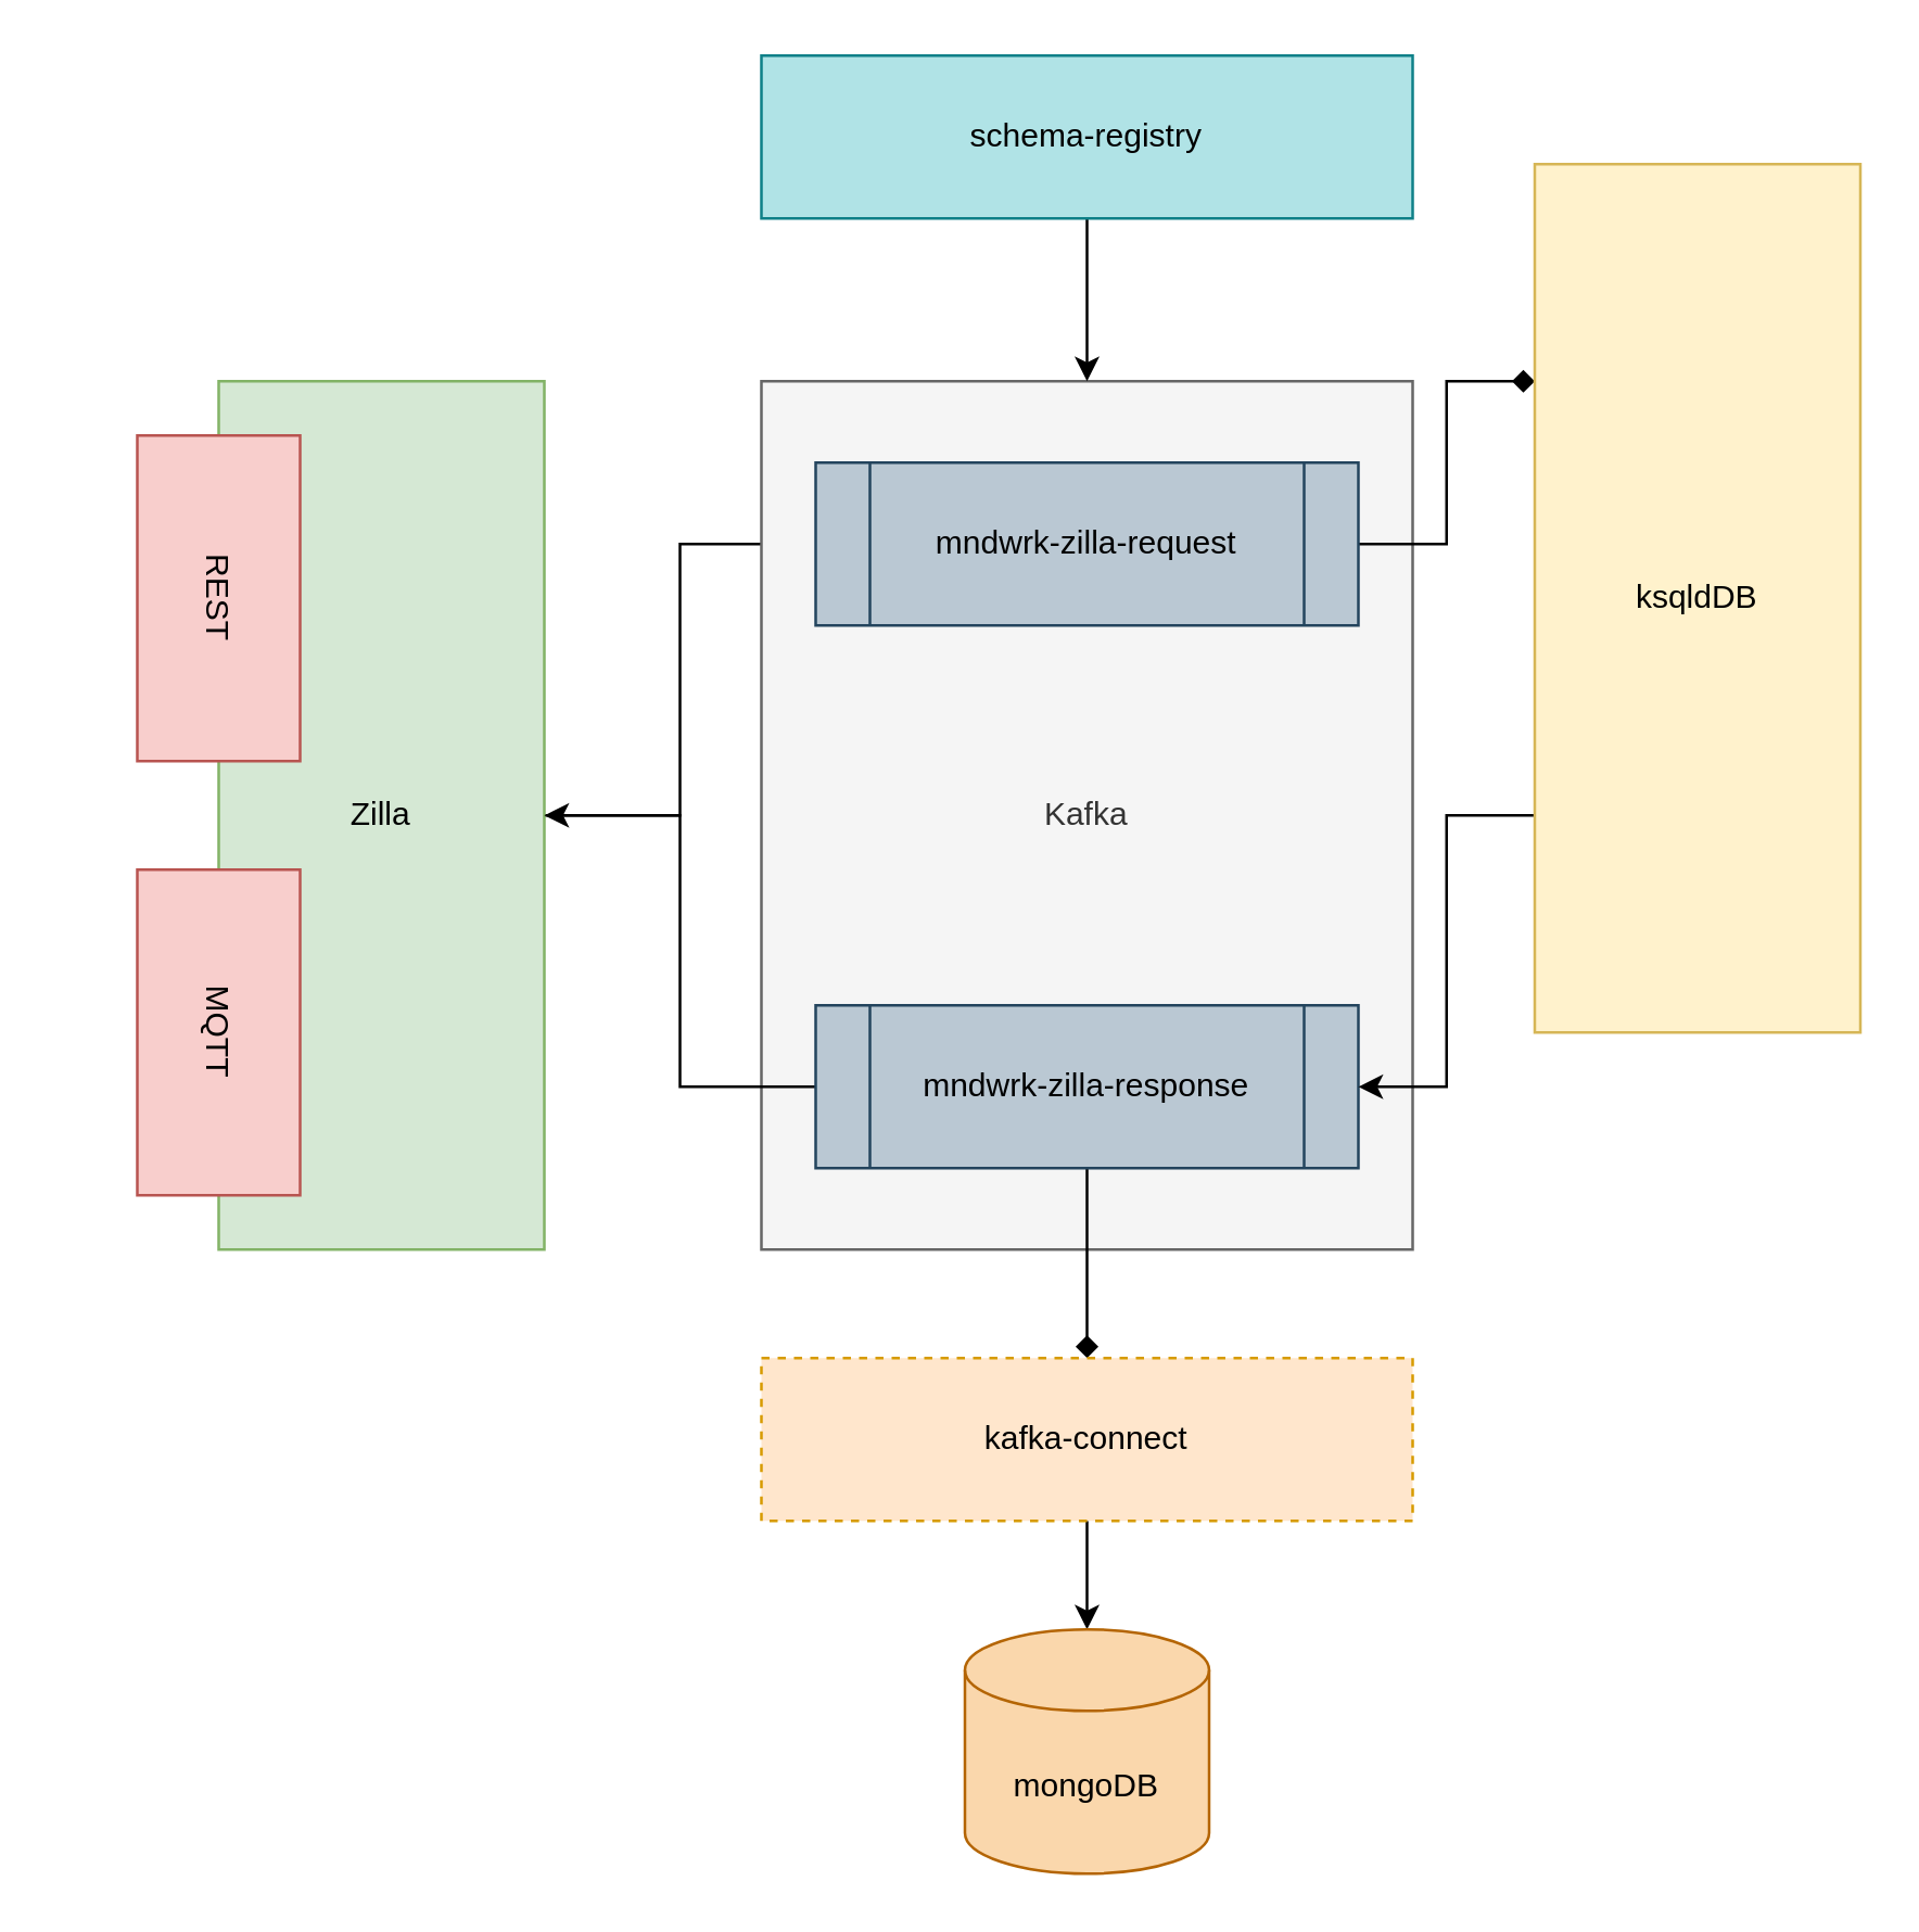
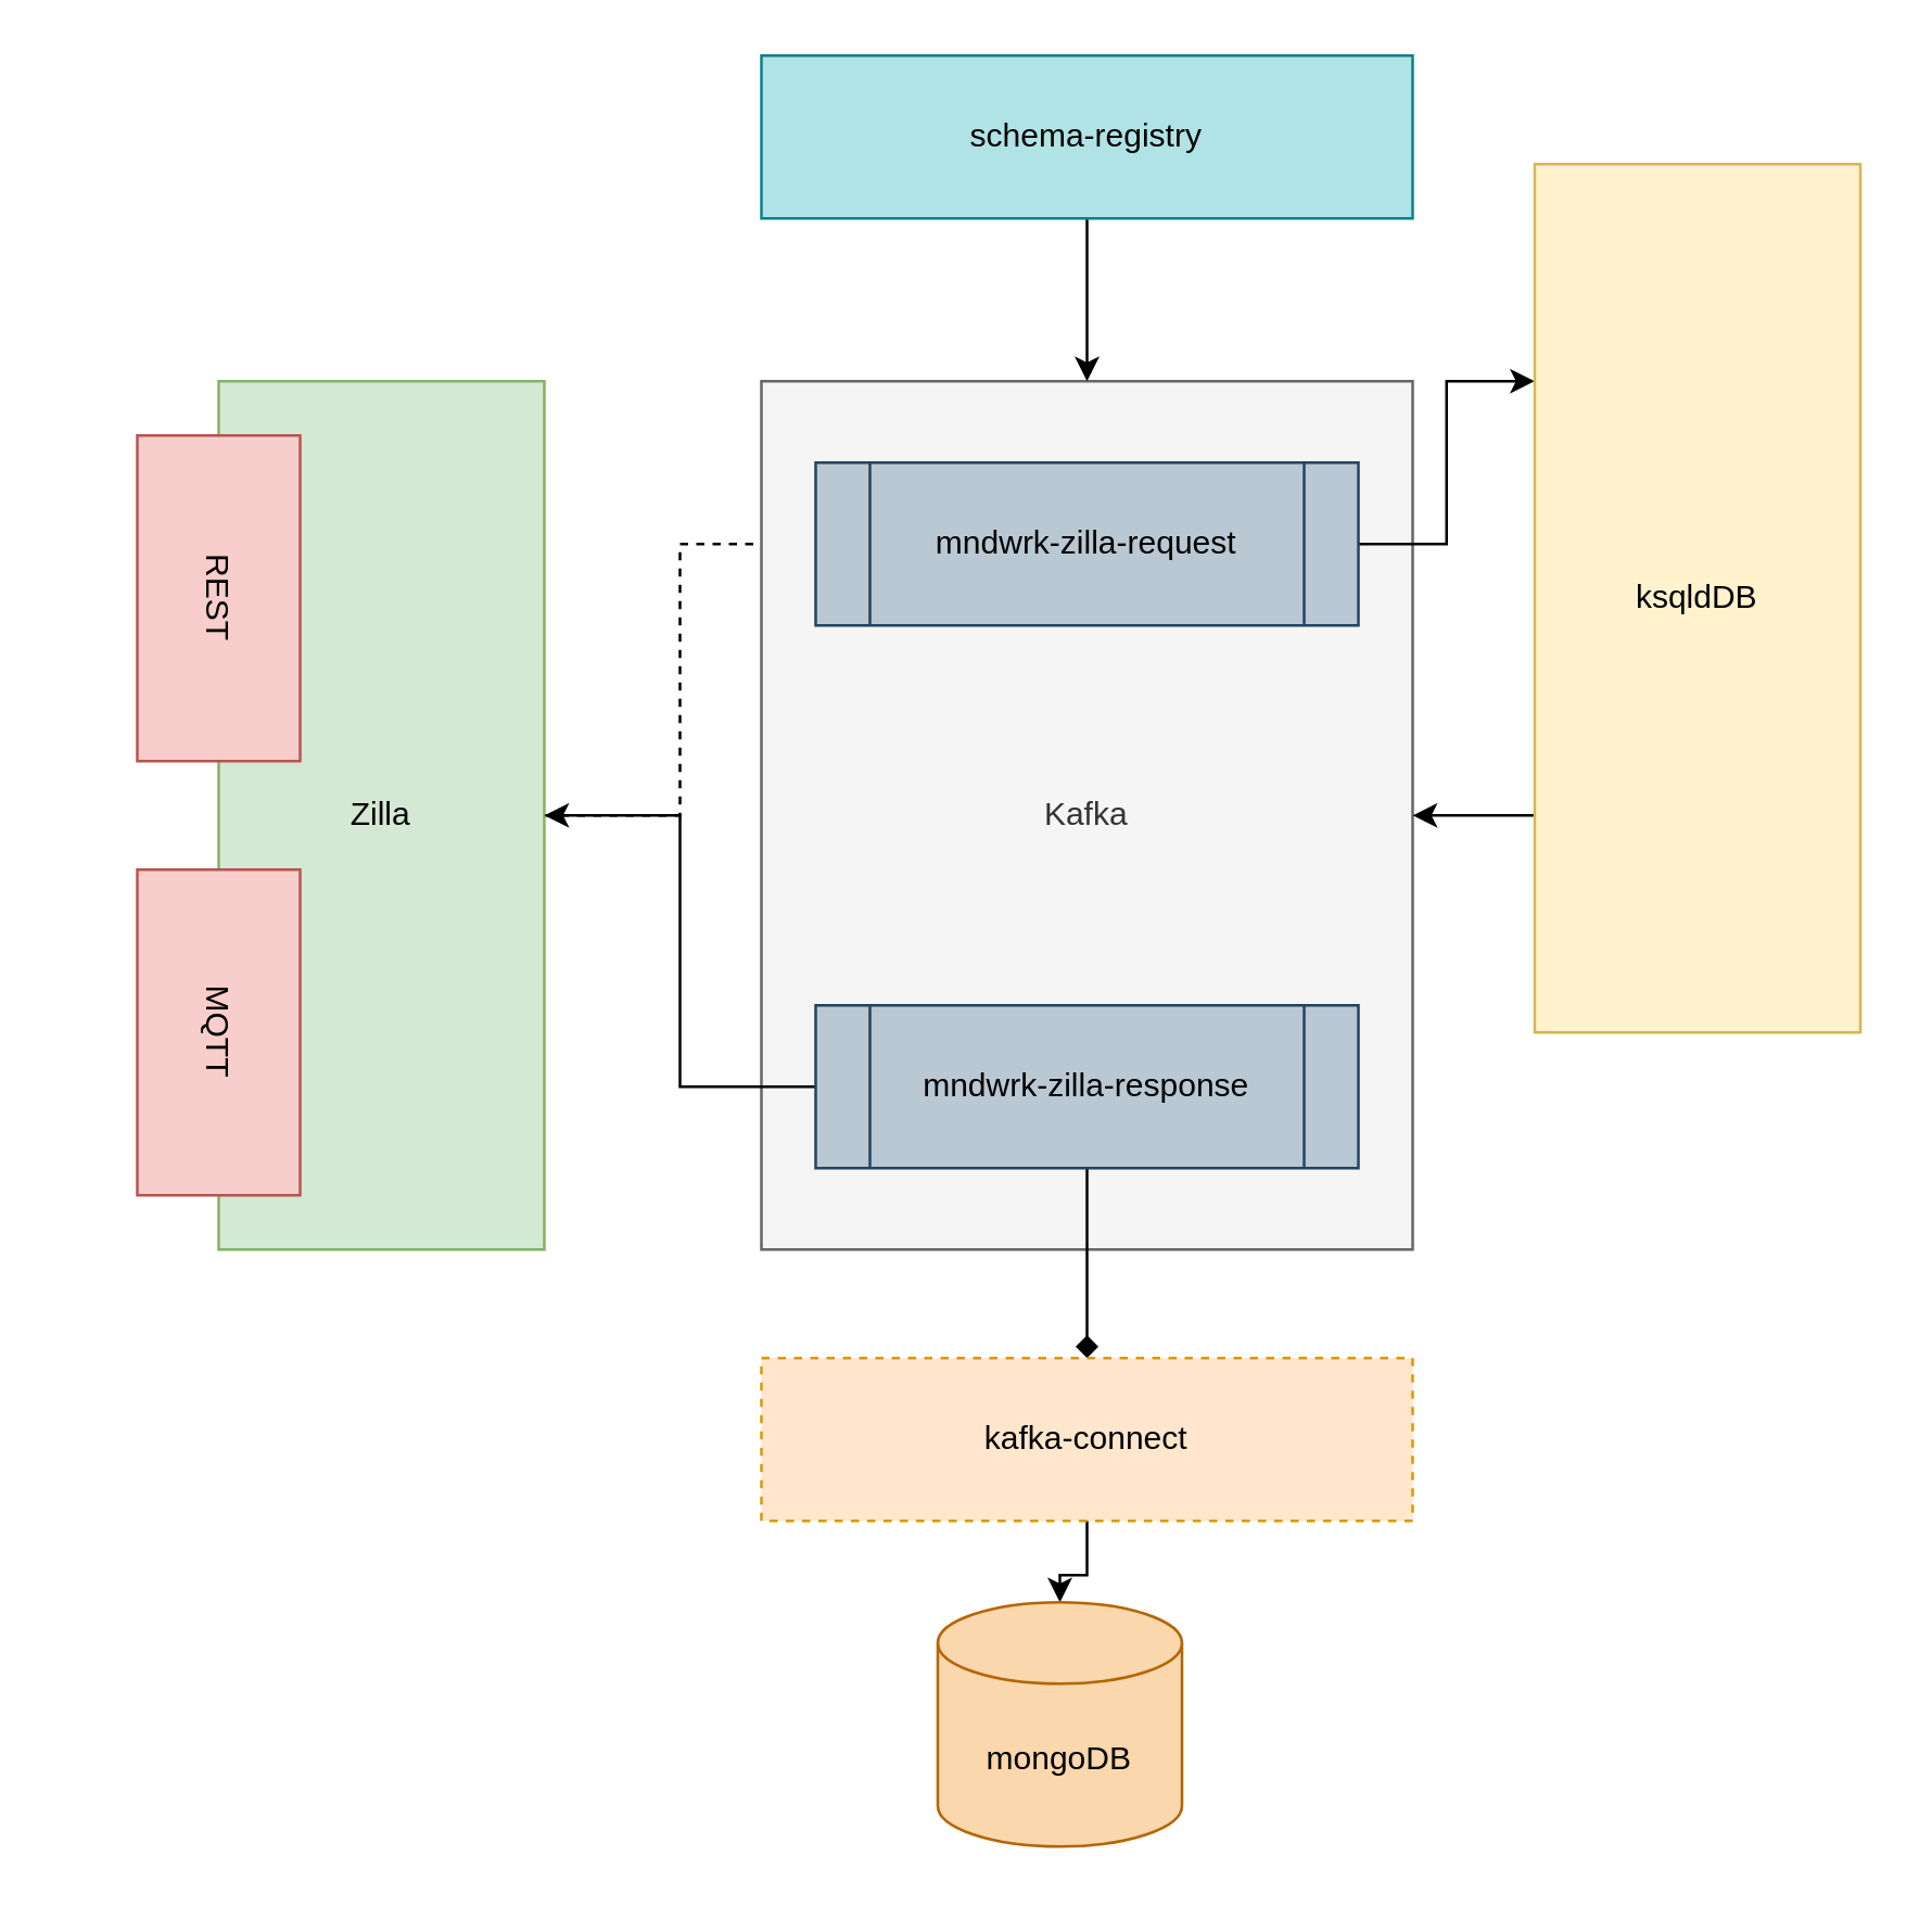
  <mxCell id="0" />
  <mxCell id="1" parent="0" />
- <mxCell id="2" style="edgeStyle=orthogonalEdgeStyle;rounded=0;orthogonalLoop=1;jettySize=auto;html=1;entryX=0;entryY=0.5;entryDx=0;entryDy=0;" parent="1" source="3" target="8" edge="1"><mxGeometry relative="1" as="geometry" /></mxCell>
+ <mxCell id="2" style="edgeStyle=orthogonalEdgeStyle;rounded=0;orthogonalLoop=1;jettySize=auto;html=1;entryX=0;entryY=0.5;entryDx=0;entryDy=0;dashed=1;" parent="1" source="3" target="8" edge="1"><mxGeometry relative="1" as="geometry" /></mxCell>
  <mxCell id="3" value="Zilla" style="rounded=0;whiteSpace=wrap;html=1;fillColor=#d5e8d4;strokeColor=#82b366;" parent="1" vertex="1"><mxGeometry x="80" y="140" width="120" height="320" as="geometry" /></mxCell>
  <mxCell id="4" value="Kafka" style="rounded=0;whiteSpace=wrap;html=1;fillColor=#f5f5f5;fontColor=#333333;strokeColor=#666666;" parent="1" vertex="1"><mxGeometry x="280" y="140" width="240" height="320" as="geometry" /></mxCell>
  <mxCell id="5" value="REST" style="rounded=0;whiteSpace=wrap;html=1;rotation=90;fillColor=#f8cecc;strokeColor=#b85450;" parent="1" vertex="1"><mxGeometry x="20" y="190" width="120" height="60" as="geometry" /></mxCell>
  <mxCell id="6" value="MQTT" style="rounded=0;whiteSpace=wrap;html=1;rotation=90;fillColor=#f8cecc;strokeColor=#b85450;" parent="1" vertex="1"><mxGeometry x="20" y="350" width="120" height="60" as="geometry" /></mxCell>
- <mxCell id="7" style="edgeStyle=orthogonalEdgeStyle;rounded=0;orthogonalLoop=1;jettySize=auto;html=1;entryX=0;entryY=0.25;entryDx=0;entryDy=0;endArrow=diamond;" parent="1" source="8" target="13" edge="1"><mxGeometry relative="1" as="geometry" /></mxCell>
+ <mxCell id="7" style="edgeStyle=orthogonalEdgeStyle;rounded=0;orthogonalLoop=1;jettySize=auto;html=1;entryX=0;entryY=0.25;entryDx=0;entryDy=0;" parent="1" source="8" target="13" edge="1"><mxGeometry relative="1" as="geometry" /></mxCell>
  <mxCell id="8" value="mndwrk-zilla-request" style="shape=process;whiteSpace=wrap;html=1;backgroundOutline=1;fillColor=#bac8d3;strokeColor=#23445d;" parent="1" vertex="1"><mxGeometry x="300" y="170" width="200" height="60" as="geometry" /></mxCell>
  <mxCell id="9" style="edgeStyle=orthogonalEdgeStyle;rounded=0;orthogonalLoop=1;jettySize=auto;html=1;entryX=0.5;entryY=0;entryDx=0;entryDy=0;endArrow=diamond;" parent="1" source="11" target="15" edge="1"><mxGeometry relative="1" as="geometry" /></mxCell>
  <mxCell id="10" style="edgeStyle=orthogonalEdgeStyle;rounded=0;orthogonalLoop=1;jettySize=auto;html=1;entryX=1;entryY=0.5;entryDx=0;entryDy=0;" parent="1" source="11" target="3" edge="1"><mxGeometry relative="1" as="geometry" /></mxCell>
  <mxCell id="11" value="mndwrk-zilla-response" style="shape=process;whiteSpace=wrap;html=1;backgroundOutline=1;fillColor=#bac8d3;strokeColor=#23445d;" parent="1" vertex="1"><mxGeometry x="300" y="370" width="200" height="60" as="geometry" /></mxCell>
- <mxCell id="12" style="edgeStyle=orthogonalEdgeStyle;rounded=0;orthogonalLoop=1;jettySize=auto;html=1;entryX=1;entryY=0.5;entryDx=0;entryDy=0;exitX=0;exitY=0.75;exitDx=0;exitDy=0;" parent="1" source="13" target="11" edge="1"><mxGeometry relative="1" as="geometry" /></mxCell>
+ <mxCell id="12" style="edgeStyle=orthogonalEdgeStyle;rounded=0;orthogonalLoop=1;jettySize=auto;html=1;exitX=0;exitY=0.75;exitDx=0;exitDy=0;" parent="1" source="13" target="4" edge="1"><mxGeometry relative="1" as="geometry" /></mxCell>
  <mxCell id="13" value="ksqldDB" style="rounded=0;whiteSpace=wrap;html=1;fillColor=#fff2cc;strokeColor=#d6b656;" parent="1" vertex="1"><mxGeometry x="565" y="60" width="120" height="320" as="geometry" /></mxCell>
  <mxCell id="14" style="edgeStyle=orthogonalEdgeStyle;rounded=0;orthogonalLoop=1;jettySize=auto;html=1;entryX=0.5;entryY=0;entryDx=0;entryDy=0;entryPerimeter=0;" parent="1" source="15" target="18" edge="1"><mxGeometry relative="1" as="geometry"><mxPoint x="400" y="600" as="targetPoint" /></mxGeometry></mxCell>
  <mxCell id="15" value="kafka-connect" style="rounded=0;whiteSpace=wrap;html=1;fillColor=#ffe6cc;strokeColor=#d79b00;dashed=1;" parent="1" vertex="1"><mxGeometry x="280" y="500" width="240" height="60" as="geometry" /></mxCell>
  <mxCell id="16" style="edgeStyle=orthogonalEdgeStyle;rounded=0;orthogonalLoop=1;jettySize=auto;html=1;" parent="1" source="17" target="4" edge="1"><mxGeometry relative="1" as="geometry" /></mxCell>
  <mxCell id="17" value="schema-registry" style="rounded=0;whiteSpace=wrap;html=1;fillColor=#b0e3e6;strokeColor=#0e8088;" parent="1" vertex="1"><mxGeometry x="280" y="20" width="240" height="60" as="geometry" /></mxCell>
- <mxCell id="18" value="mongoDB" style="shape=cylinder3;whiteSpace=wrap;html=1;boundedLbl=1;backgroundOutline=1;size=15;fillColor=#fad7ac;strokeColor=#b46504;" vertex="1" parent="1"><mxGeometry x="355" y="600" width="90" height="90" as="geometry" /></mxCell>
+ <mxCell id="18" value="mongoDB" style="shape=cylinder3;whiteSpace=wrap;html=1;boundedLbl=1;backgroundOutline=1;size=15;fillColor=#fad7ac;strokeColor=#b46504;" vertex="1" parent="1"><mxGeometry x="345" y="590" width="90" height="90" as="geometry" /></mxCell>
